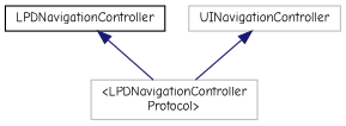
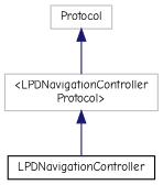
  digraph {
    fontname="Comic Neue"
    rankdir=TB
    node [color=grey75 fillcolor=white fontname="Comic Neue" fontsize=10 shape=record style=filled]
    edge [color=midnightblue dir=back fontname="Comic Neue" fontsize=10 labelfontname=Helvetica labelfontsize=10 style=solid]
    n1 [height=0.2 label="\<LPDNavigationController\lProtocol\>" width=0.4]
    n2 [color=black height=0.2 label=LPDNavigationController width=0.4]
-   n3 [height=0.2 label=UINavigationController width=0.4]
-   n2 -> n1
+   n3 [height=0.2 label=Protocol width=0.4]
+   n1 -> n2
    n3 -> n1
  }
